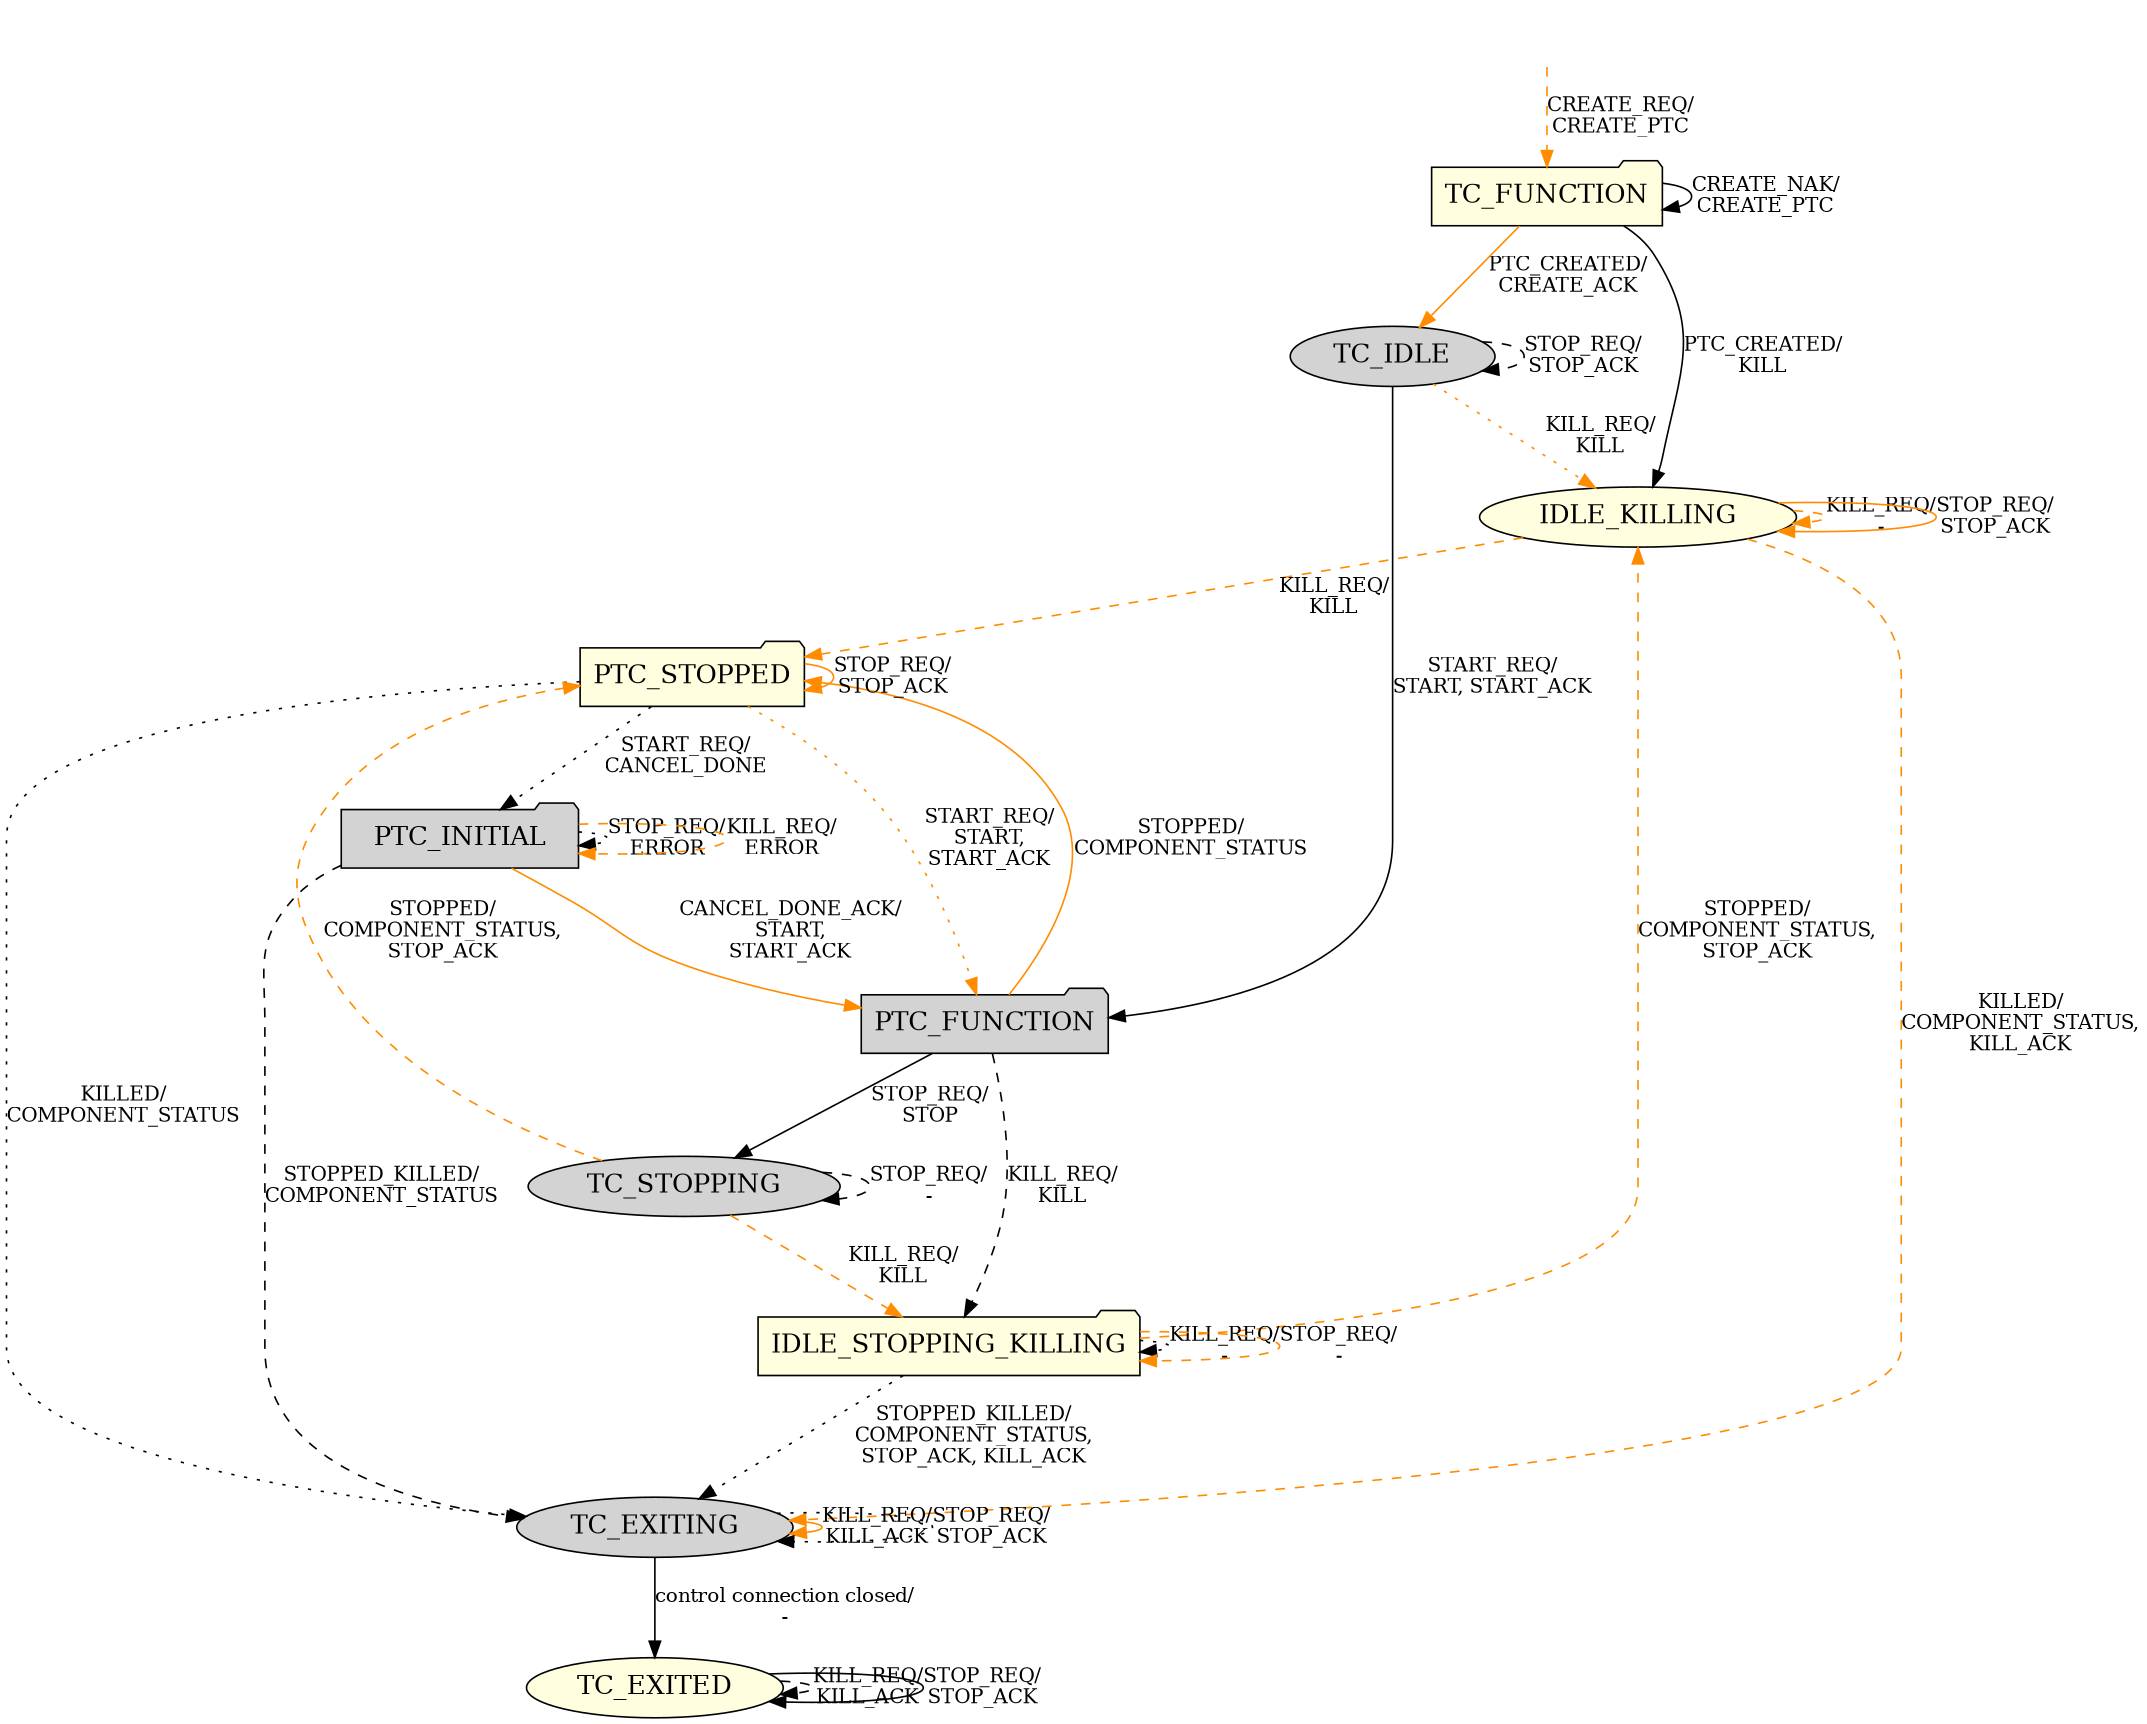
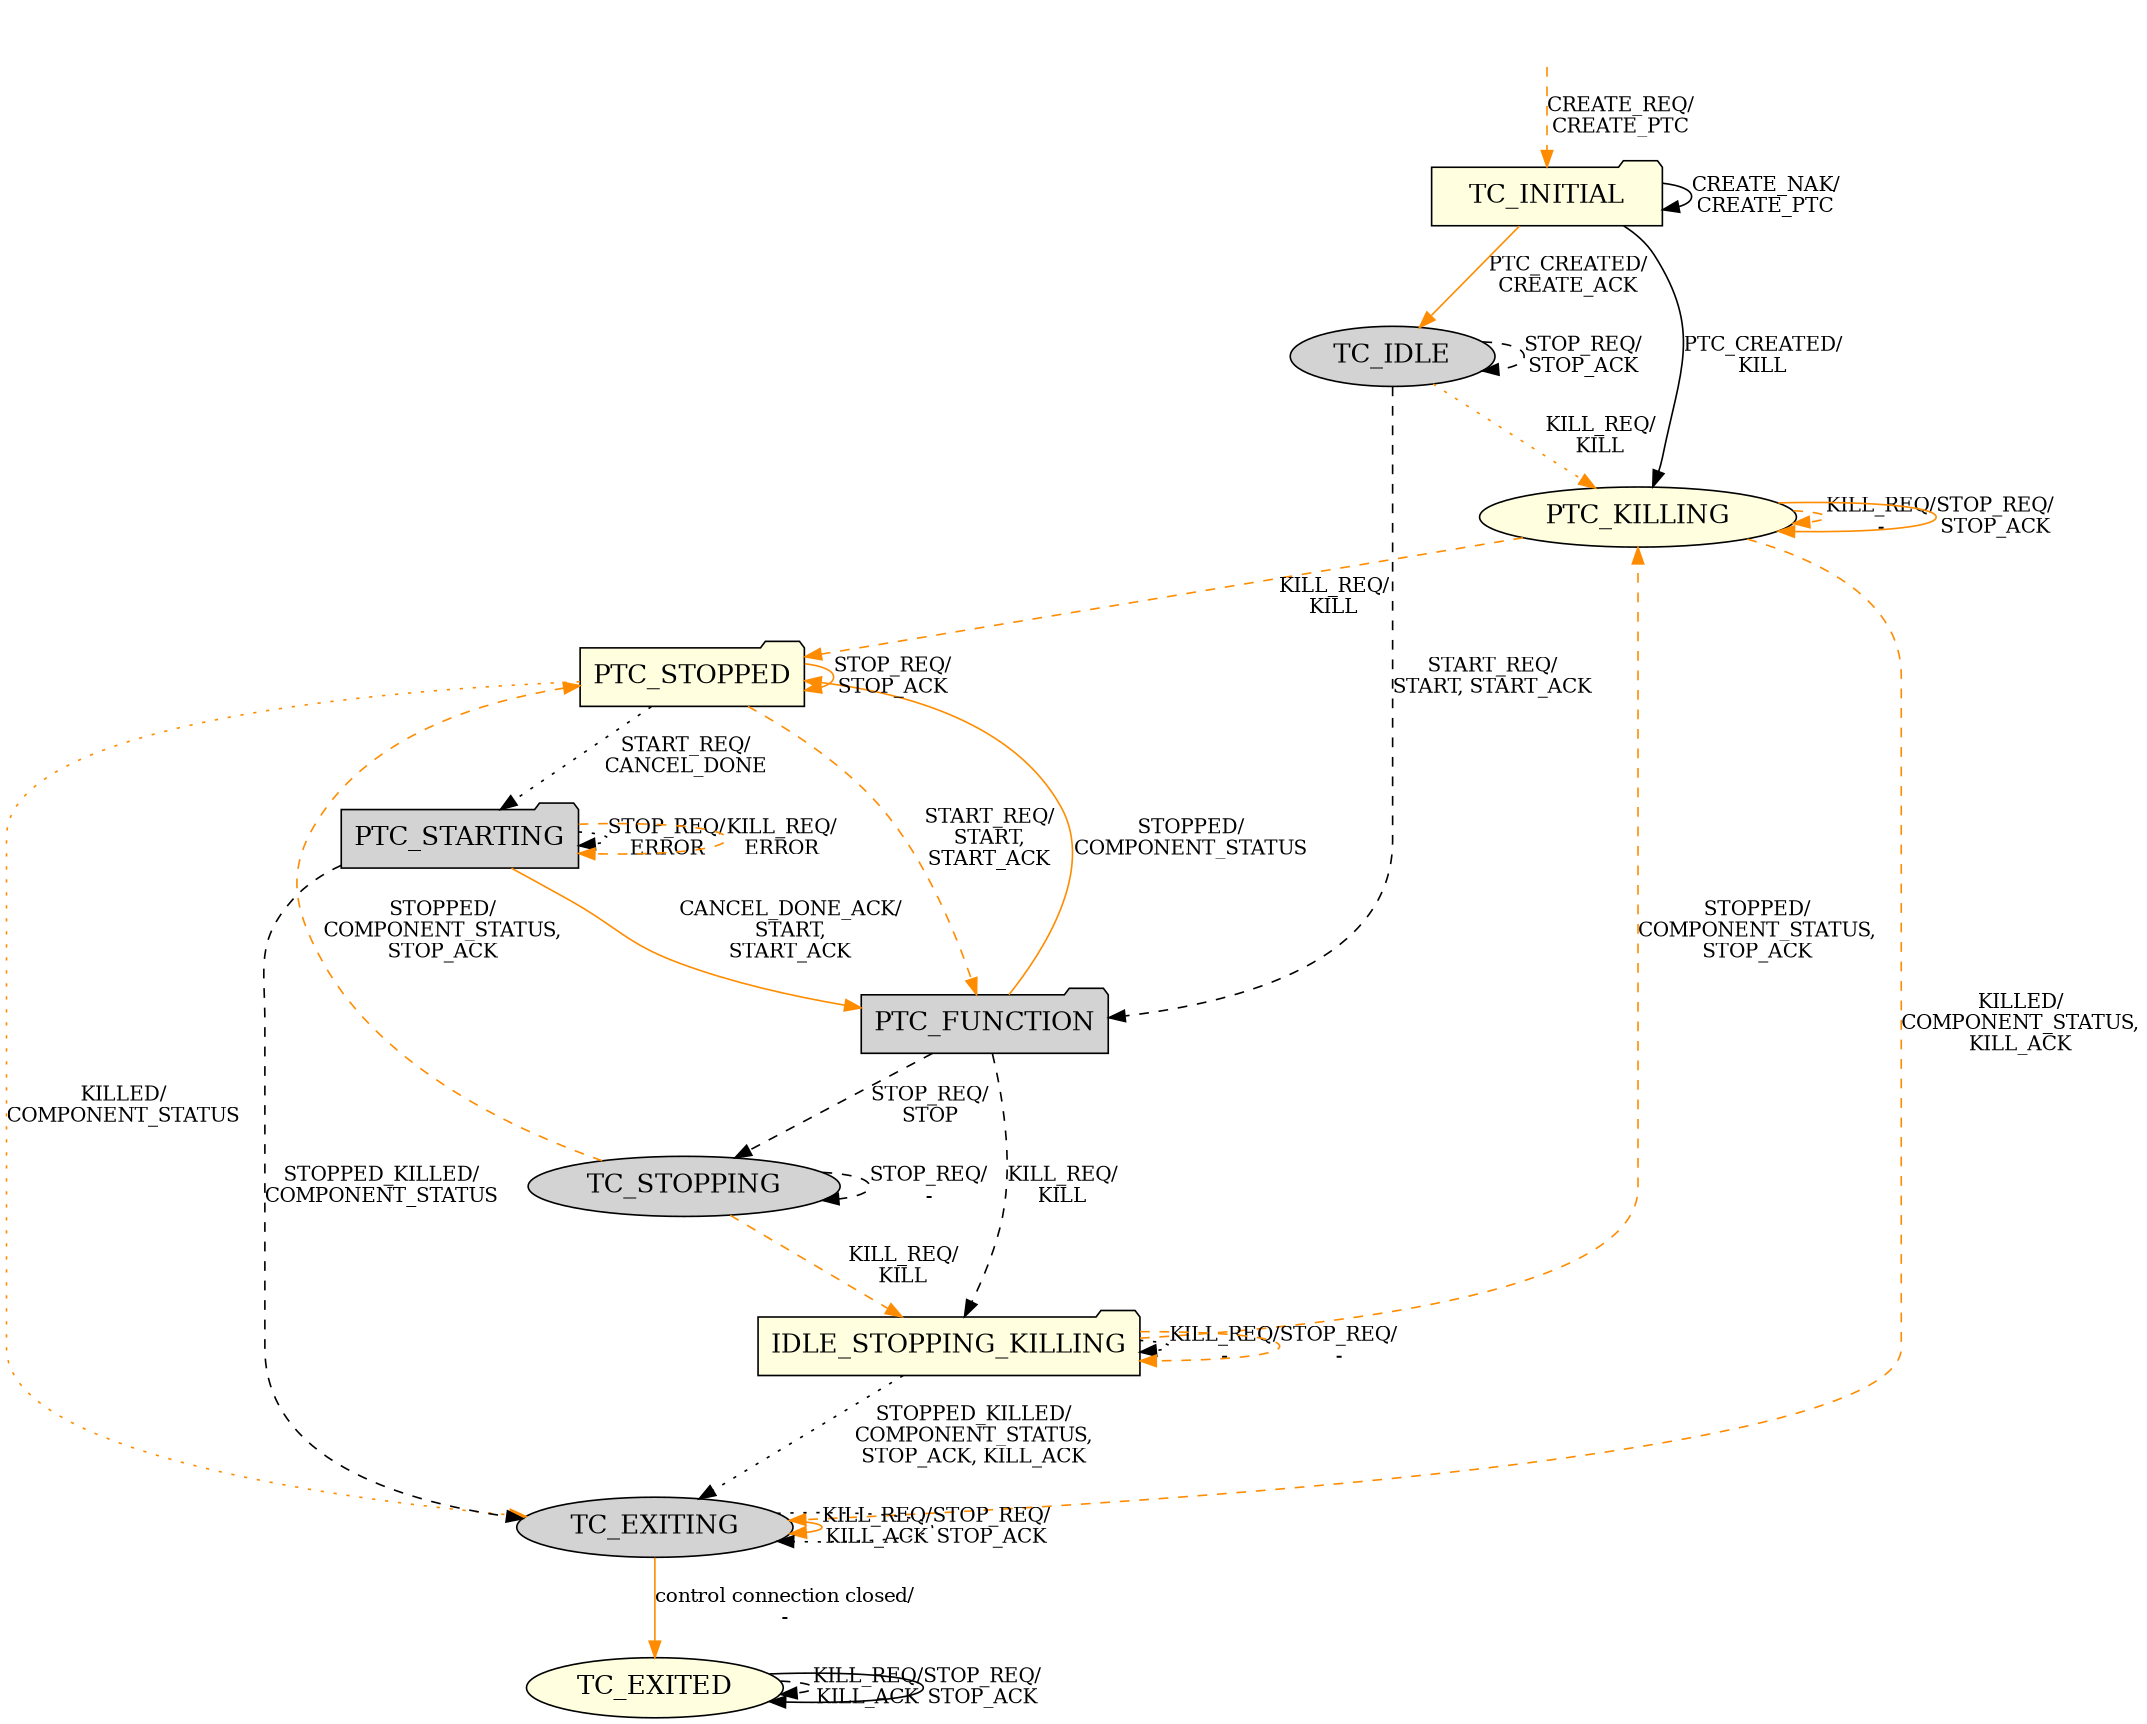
  digraph {
    node [fontsize=16 style="filled,rounded" fillcolor=lightyellow shape=folder]
    edge [color=darkorange fontsize=12 style=dashed]
    START [style=invis fillcolor="" shape=""]
-   TC_INITIAL [label=TC_FUNCTION]
+   TC_INITIAL
    TC_IDLE [fillcolor=lightgrey shape=ellipse]
-   PTC_KILLING [shape=ellipse label=IDLE_KILLING]
+   PTC_KILLING [shape=ellipse]
    PTC_FUNCTION [fillcolor=lightgrey]
    TC_EXITING [fillcolor=lightgrey shape=ellipse]
    PTC_STOPPED [style="rounded,filled"]
    n8 [label=IDLE_STOPPING_KILLING]
    TC_STOPPING [fillcolor=lightgrey shape=ellipse style="rounded,filled"]
    TC_EXITED [shape=ellipse]
-   PTC_STARTING [fillcolor=lightgrey style="rounded,filled" label=PTC_INITIAL]
+   PTC_STARTING [fillcolor=lightgrey style="rounded,filled"]
    START -> TC_INITIAL [arrowtail=odot label="CREATE_REQ/\nCREATE_PTC"]
    TC_INITIAL -> TC_INITIAL [color=black label="CREATE_NAK/\nCREATE_PTC" style=solid]
    TC_INITIAL -> TC_IDLE [label="PTC_CREATED/\nCREATE_ACK" style=solid]
    TC_INITIAL -> PTC_KILLING [color=black label="PTC_CREATED/\nKILL" style=solid]
    TC_IDLE -> TC_IDLE [color=black label="STOP_REQ/\nSTOP_ACK"]
    TC_IDLE -> PTC_KILLING [label="KILL_REQ/\nKILL" style=dotted]
-   TC_IDLE -> PTC_FUNCTION [color=black label="START_REQ/\nSTART, START_ACK" style=solid]
+   TC_IDLE -> PTC_FUNCTION [color=black label="START_REQ/\nSTART, START_ACK"]
    PTC_KILLING -> PTC_KILLING [label="KILL_REQ/\n-"]
    PTC_KILLING -> PTC_KILLING [label="STOP_REQ/\nSTOP_ACK" style=solid]
    PTC_KILLING -> TC_EXITING [label="KILLED/\nCOMPONENT_STATUS,\nKILL_ACK"]
    PTC_KILLING -> PTC_STOPPED [label="KILL_REQ/\nKILL"]
    PTC_FUNCTION -> PTC_STOPPED [label="STOPPED/\nCOMPONENT_STATUS" style=solid]
    PTC_FUNCTION -> n8 [color=black label="KILL_REQ/\nKILL"]
-   PTC_FUNCTION -> TC_STOPPING [color=black label="STOP_REQ/\nSTOP" style=solid]
+   PTC_FUNCTION -> TC_STOPPING [color=black label="STOP_REQ/\nSTOP"]
    TC_EXITING -> TC_EXITING [label="KILL_REQ/\nKILL_ACK" style=solid]
    TC_EXITING -> TC_EXITING [color=black label="STOP_REQ/\nSTOP_ACK" style=dotted]
-   TC_EXITING -> TC_EXITED [color=black label="control connection closed/\n-" style=solid]
-   PTC_STOPPED -> PTC_FUNCTION [label="START_REQ/\nSTART,\nSTART_ACK" style=dotted]
-   PTC_STOPPED -> TC_EXITING [color=black label="KILLED/\nCOMPONENT_STATUS" style=dotted]
+   TC_EXITING -> TC_EXITED [label="control connection closed/\n-" style=solid]
+   PTC_STOPPED -> PTC_FUNCTION [label="START_REQ/\nSTART,\nSTART_ACK"]
+   PTC_STOPPED -> TC_EXITING [label="KILLED/\nCOMPONENT_STATUS" style=dotted]
    PTC_STOPPED -> PTC_STOPPED [label="STOP_REQ/\nSTOP_ACK" style=solid]
    PTC_STOPPED -> PTC_STARTING [color=black label="START_REQ/\nCANCEL_DONE" style=dotted]
    n8 -> PTC_KILLING [label="STOPPED/\nCOMPONENT_STATUS,\nSTOP_ACK"]
    n8 -> TC_EXITING [color=black label="STOPPED_KILLED/\nCOMPONENT_STATUS,\nSTOP_ACK, KILL_ACK" style=dotted]
    n8 -> n8 [color=black label="KILL_REQ/\n-" style=dotted]
    n8 -> n8 [label="STOP_REQ/\n-"]
    TC_STOPPING -> PTC_STOPPED [label="STOPPED/\nCOMPONENT_STATUS,\nSTOP_ACK"]
    TC_STOPPING -> n8 [label="KILL_REQ/\nKILL"]
    TC_STOPPING -> TC_STOPPING [color=black label="STOP_REQ/\n-"]
    TC_EXITED -> TC_EXITED [color=black label="KILL_REQ/\nKILL_ACK"]
    TC_EXITED -> TC_EXITED [color=black label="STOP_REQ/\nSTOP_ACK" style=solid]
    PTC_STARTING -> PTC_FUNCTION [label="CANCEL_DONE_ACK/\nSTART,\nSTART_ACK" style=solid]
    PTC_STARTING -> TC_EXITING [color=black label="STOPPED_KILLED/\nCOMPONENT_STATUS"]
    PTC_STARTING -> PTC_STARTING [color=black label="STOP_REQ/\nERROR" style=dotted]
    PTC_STARTING -> PTC_STARTING [label="KILL_REQ/\nERROR"]
  }
